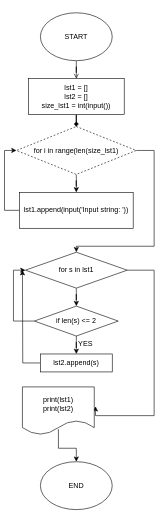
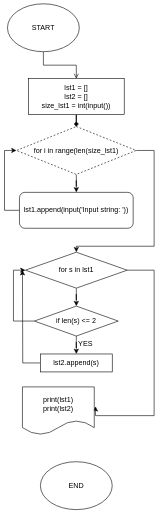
  <mxCell id="0" />
  <mxCell id="1" parent="0" />
  <mxCell id="2" style="edgeStyle=orthogonalEdgeStyle;rounded=0;orthogonalLoop=1;jettySize=auto;html=1;entryX=0.5;entryY=0;entryDx=0;entryDy=0;endArrow=open;" edge="1" parent="1" source="3" target="5"><mxGeometry relative="1" as="geometry" /></mxCell>
- <mxCell id="3" value="START" style="ellipse;whiteSpace=wrap;html=1;" vertex="1" parent="1"><mxGeometry x="60" y="20" width="120" height="80" as="geometry" /></mxCell>
+ <mxCell id="3" value="START" style="ellipse;whiteSpace=wrap;html=1;" vertex="1" parent="1"><mxGeometry x="5" y="5" width="120" height="80" as="geometry" /></mxCell>
  <mxCell id="4" value="" style="edgeStyle=orthogonalEdgeStyle;rounded=0;orthogonalLoop=1;jettySize=auto;html=1;endArrow=diamond;" edge="1" parent="1" source="5" target="11"><mxGeometry relative="1" as="geometry" /></mxCell>
  <mxCell id="5" value="lst1 = []&lt;br&gt;lst2 = []&lt;br&gt;size_lst1 = int(input())" style="rounded=0;whiteSpace=wrap;html=1;" vertex="1" parent="1"><mxGeometry x="40" y="130" width="160" height="60" as="geometry" /></mxCell>
  <mxCell id="6" style="edgeStyle=orthogonalEdgeStyle;rounded=0;orthogonalLoop=1;jettySize=auto;html=1;" edge="1" parent="1" source="8" target="16"><mxGeometry relative="1" as="geometry" /></mxCell>
  <mxCell id="7" style="edgeStyle=orthogonalEdgeStyle;rounded=0;orthogonalLoop=1;jettySize=auto;html=1;entryX=1.017;entryY=0.406;entryDx=0;entryDy=0;entryPerimeter=0;" edge="1" parent="1" source="8" target="21"><mxGeometry relative="1" as="geometry"><mxPoint x="220" y="710" as="targetPoint" /><Array as="points"><mxPoint x="250" y="450" /><mxPoint x="250" y="693" /></Array></mxGeometry></mxCell>
  <mxCell id="8" value="for s in lst1" style="rhombus;whiteSpace=wrap;html=1;" vertex="1" parent="1"><mxGeometry x="35" y="420" width="170" height="60" as="geometry" /></mxCell>
  <mxCell id="9" style="edgeStyle=orthogonalEdgeStyle;rounded=0;orthogonalLoop=1;jettySize=auto;html=1;entryX=0.5;entryY=0;entryDx=0;entryDy=0;" edge="1" parent="1" source="11" target="13"><mxGeometry relative="1" as="geometry" /></mxCell>
  <mxCell id="10" style="edgeStyle=orthogonalEdgeStyle;rounded=0;orthogonalLoop=1;jettySize=auto;html=1;entryX=0.5;entryY=0;entryDx=0;entryDy=0;" edge="1" parent="1" source="11" target="8"><mxGeometry relative="1" as="geometry"><mxPoint x="210" y="450" as="targetPoint" /><Array as="points"><mxPoint x="250" y="250" /><mxPoint x="250" y="410" /><mxPoint x="120" y="410" /></Array></mxGeometry></mxCell>
  <mxCell id="11" value="for i in range(len(size_lst1)" style="rhombus;whiteSpace=wrap;html=1;dashed=1;" vertex="1" parent="1"><mxGeometry x="20" y="210" width="200" height="80" as="geometry" /></mxCell>
  <mxCell id="12" style="edgeStyle=orthogonalEdgeStyle;rounded=0;orthogonalLoop=1;jettySize=auto;html=1;entryX=0;entryY=0.5;entryDx=0;entryDy=0;exitX=0;exitY=0.5;exitDx=0;exitDy=0;" edge="1" parent="1" source="13" target="11"><mxGeometry relative="1" as="geometry"><mxPoint x="20" y="350" as="sourcePoint" /></mxGeometry></mxCell>
- <mxCell id="13" value="lst1.append(input('Input string: '))" style="rounded=0;whiteSpace=wrap;html=1;" vertex="1" parent="1"><mxGeometry x="25" y="320" width="190" height="60" as="geometry" /></mxCell>
+ <mxCell id="13" value="lst1.append(input('Input string: '))" style="whiteSpace=wrap;html=1;rounded=1;" vertex="1" parent="1"><mxGeometry x="25" y="320" width="190" height="60" as="geometry" /></mxCell>
  <mxCell id="14" style="edgeStyle=orthogonalEdgeStyle;rounded=0;orthogonalLoop=1;jettySize=auto;html=1;entryX=0.5;entryY=0;entryDx=0;entryDy=0;" edge="1" parent="1" source="16" target="18"><mxGeometry relative="1" as="geometry" /></mxCell>
  <mxCell id="15" style="edgeStyle=orthogonalEdgeStyle;rounded=0;orthogonalLoop=1;jettySize=auto;html=1;entryX=0;entryY=0.5;entryDx=0;entryDy=0;exitX=0;exitY=0.5;exitDx=0;exitDy=0;" edge="1" parent="1" source="16" target="8"><mxGeometry relative="1" as="geometry"><mxPoint x="30" y="460" as="targetPoint" /></mxGeometry></mxCell>
  <mxCell id="16" value="if len(s) &amp;lt;= 2" style="rhombus;whiteSpace=wrap;html=1;" vertex="1" parent="1"><mxGeometry x="50" y="510" width="140" height="50" as="geometry" /></mxCell>
  <mxCell id="17" style="edgeStyle=orthogonalEdgeStyle;rounded=0;orthogonalLoop=1;jettySize=auto;html=1;" edge="1" parent="1" source="18"><mxGeometry relative="1" as="geometry"><mxPoint x="30" y="450" as="targetPoint" /></mxGeometry></mxCell>
  <mxCell id="18" value="lst2.append(s)" style="rounded=0;whiteSpace=wrap;html=1;" vertex="1" parent="1"><mxGeometry x="60" y="590" width="120" height="30" as="geometry" /></mxCell>
  <mxCell id="19" value="YES" style="text;html=1;align=center;verticalAlign=middle;resizable=0;points=[];autosize=1;strokeColor=none;fillColor=none;" vertex="1" parent="1"><mxGeometry x="110" y="558" width="50" height="30" as="geometry" /></mxCell>
- <mxCell id="20" style="edgeStyle=orthogonalEdgeStyle;rounded=0;orthogonalLoop=1;jettySize=auto;html=1;entryX=0.5;entryY=0;entryDx=0;entryDy=0;exitX=0.501;exitY=0.882;exitDx=0;exitDy=0;exitPerimeter=0;" edge="1" parent="1" source="21" target="22"><mxGeometry relative="1" as="geometry" /></mxCell>
  <mxCell id="21" value="print(lst1)&lt;br&gt;print(lst2)" style="shape=document;whiteSpace=wrap;html=1;boundedLbl=1;" vertex="1" parent="1"><mxGeometry x="30" y="645" width="120" height="80" as="geometry" /></mxCell>
  <mxCell id="22" value="END" style="ellipse;whiteSpace=wrap;html=1;" vertex="1" parent="1"><mxGeometry x="60" y="770" width="120" height="80" as="geometry" /></mxCell>
